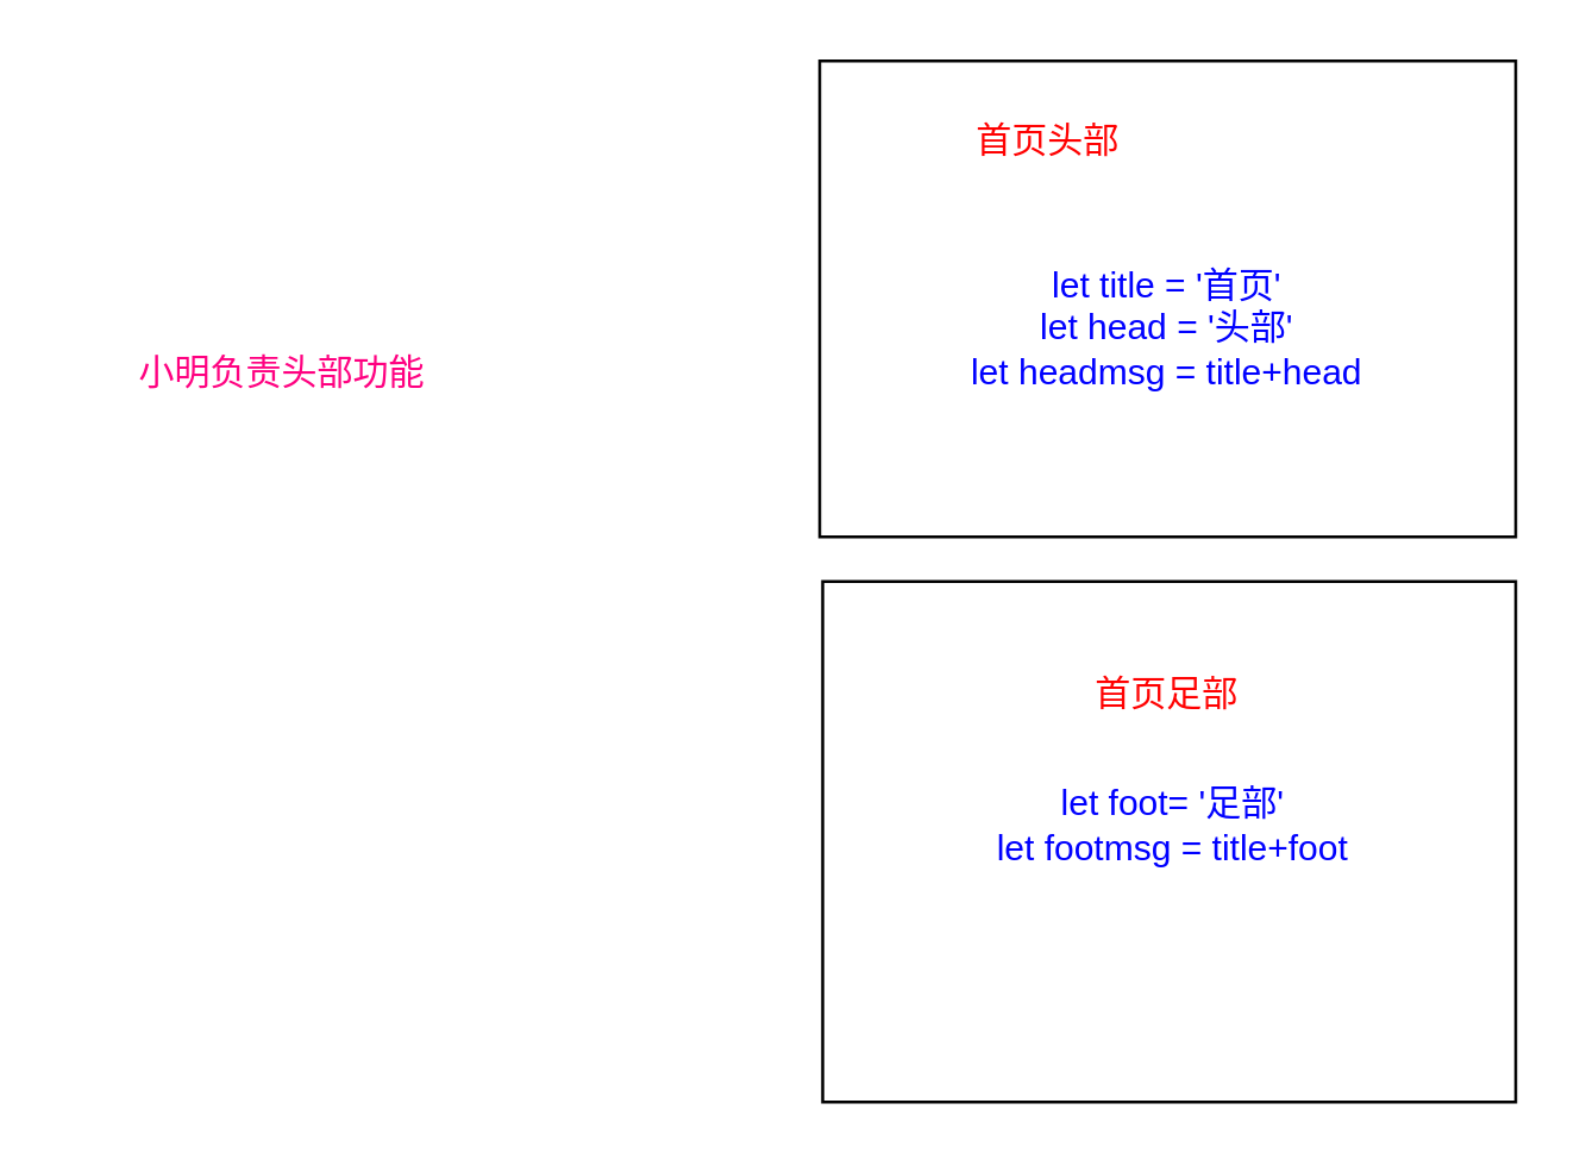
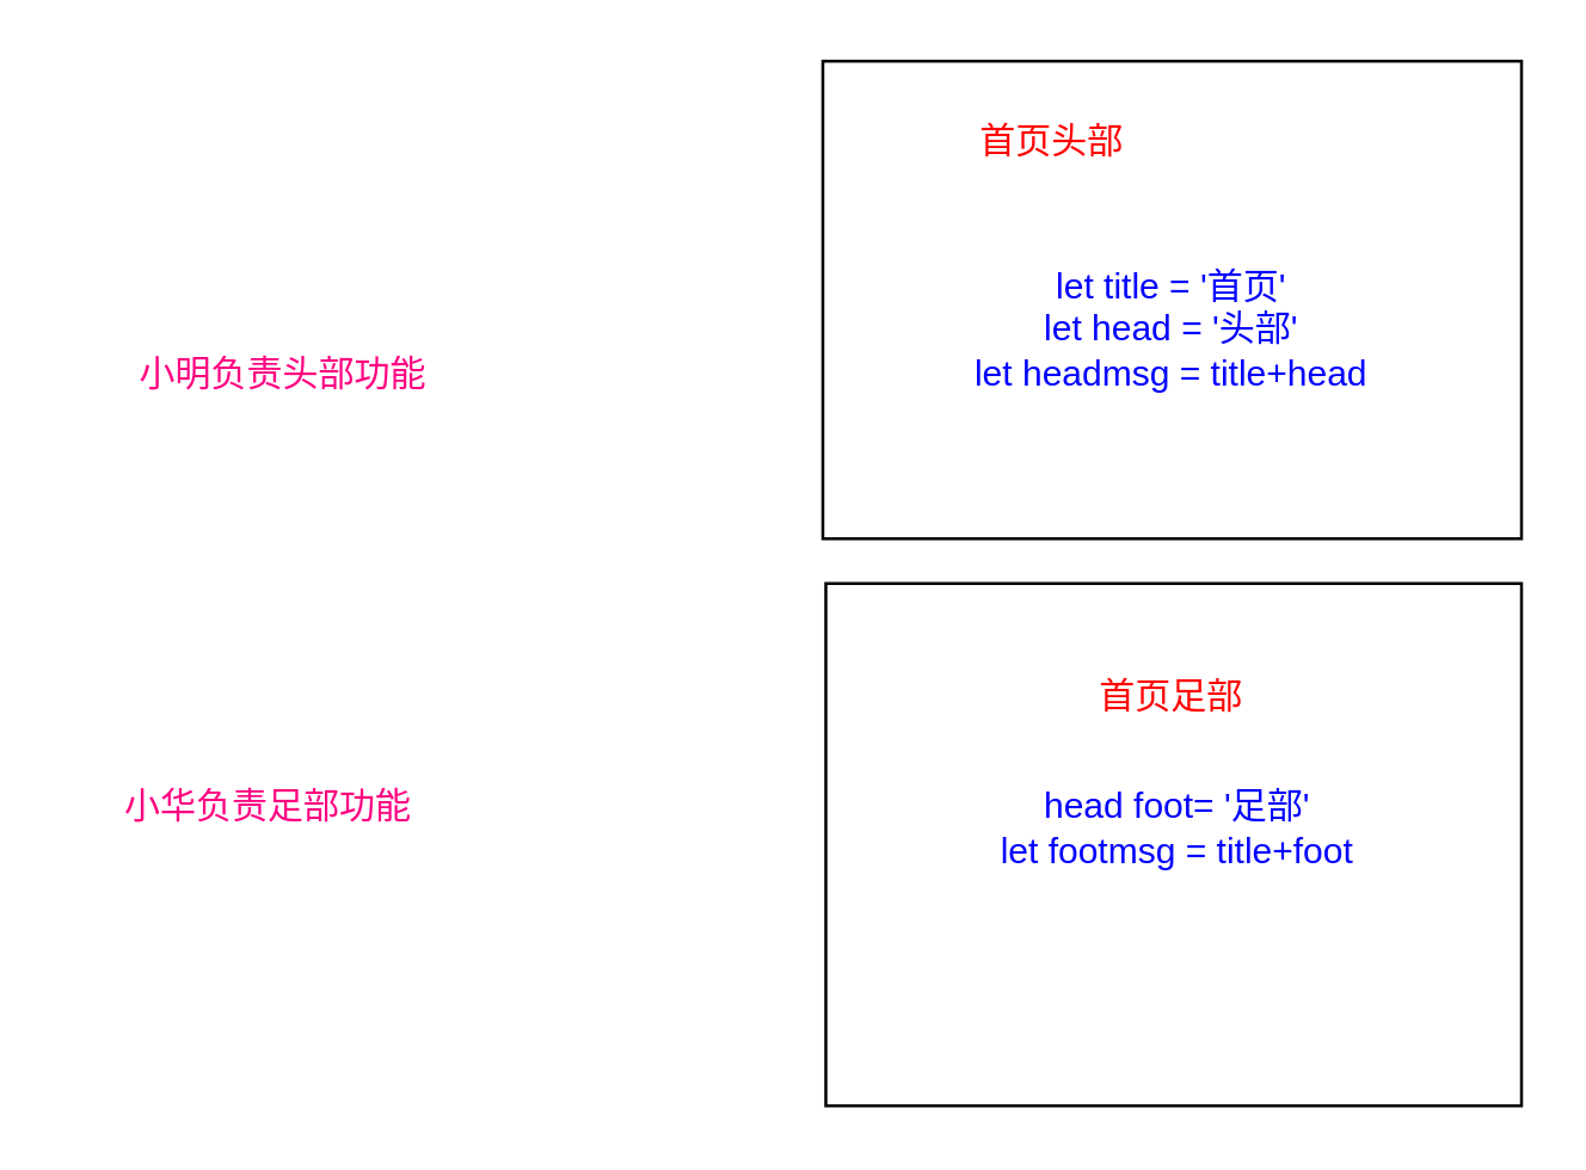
  <mxCell id="0" />
  <mxCell id="1" parent="0" />
  <mxCell id="2" value="" style="rounded=0;whiteSpace=wrap;html=1;" parent="1" vertex="1"><mxGeometry x="275" y="20" width="234" height="160" as="geometry" /></mxCell>
  <mxCell id="3" value="&lt;span style=&quot;color: rgba(0 , 0 , 0 , 0) ; font-family: monospace ; font-size: 0px&quot;&gt;%3CmxGraphModel%3E%3Croot%3E%3CmxCell%20id%3D%220%22%2F%3E%3CmxCell%20id%3D%221%22%20parent%3D%220%22%2F%3E%3CmxCell%20id%3D%222%22%20value%3D%22%E9%A6%96%E9%A1%B5%E5%A4%B4%E9%83%A8%22%20style%3D%22text%3Bhtml%3D1%3Balign%3Dcenter%3BverticalAlign%3Dmiddle%3BwhiteSpace%3Dwrap%3Brounded%3D0%3BfontColor%3D%23FF0000%3B%22%20vertex%3D%221%22%20parent%3D%221%22%3E%3CmxGeometry%20x%3D%22533%22%20y%3D%2236%22%20width%3D%2260%22%20height%3D%2230%22%20as%3D%22geometry%22%2F%3E%3C%2FmxCell%3E%3C%2Froot%3E%3C%2FmxGraphModel%3E&lt;/span&gt;" style="rounded=0;whiteSpace=wrap;html=1;" parent="1" vertex="1"><mxGeometry x="276" y="195" width="233" height="175" as="geometry" /></mxCell>
  <mxCell id="4" value="首页头部" style="text;html=1;align=center;verticalAlign=middle;whiteSpace=wrap;rounded=0;fontColor=#FF0000;" parent="1" vertex="1"><mxGeometry x="322" y="32" width="60" height="30" as="geometry" /></mxCell>
  <mxCell id="5" value="let title = '首页'&lt;br&gt;let head = '头部'&lt;br&gt;let headmsg = title+head" style="text;html=1;strokeColor=none;fillColor=none;align=center;verticalAlign=middle;whiteSpace=wrap;rounded=0;fontColor=#0000FF;" parent="1" vertex="1"><mxGeometry x="322" y="72" width="140" height="75" as="geometry" /></mxCell>
  <mxCell id="6" value="首页足部" style="text;html=1;align=center;verticalAlign=middle;whiteSpace=wrap;rounded=0;fontColor=#FF0000;" parent="1" vertex="1"><mxGeometry x="362" y="218" width="60" height="30" as="geometry" /></mxCell>
- <mxCell id="7" value="&lt;br&gt;let foot= '足部'&lt;br&gt;let footmsg = title+foot" style="text;html=1;strokeColor=none;fillColor=none;align=center;verticalAlign=middle;whiteSpace=wrap;rounded=0;fontColor=#0000FF;" parent="1" vertex="1"><mxGeometry x="323.5" y="244" width="140" height="51" as="geometry" /></mxCell>
+ <mxCell id="7" value="&lt;br&gt;head foot= '足部'&lt;br&gt;let footmsg = title+foot" style="text;html=1;strokeColor=none;fillColor=none;align=center;verticalAlign=middle;whiteSpace=wrap;rounded=0;fontColor=#0000FF;" parent="1" vertex="1"><mxGeometry x="323.5" y="244" width="140" height="51" as="geometry" /></mxCell>
  <mxCell id="8" value="小明负责头部功能" style="text;html=1;strokeColor=none;fillColor=none;align=center;verticalAlign=middle;whiteSpace=wrap;rounded=0;fontColor=#FF0080;" parent="1" vertex="1"><mxGeometry x="25" y="110" width="139" height="30" as="geometry" /></mxCell>
+ <mxCell id="9" value="小华负责足部功能" style="text;html=1;strokeColor=none;fillColor=none;align=center;verticalAlign=middle;whiteSpace=wrap;rounded=0;fontColor=#FF0080;" parent="1" vertex="1"><mxGeometry x="20" y="254.5" width="139" height="30" as="geometry" /></mxCell>
